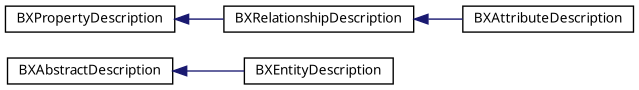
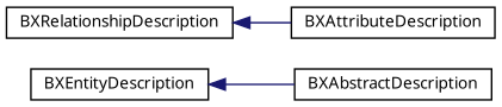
  digraph {
    rankdir=LR
    node [color=black fillcolor=white fontname=LucidaGrande fontsize=10 shape=record style=filled]
    edge [color=midnightblue dir=back fontname=LucidaGrande fontsize=10 labelfontname=LucidaGrande labelfontsize=10 style=solid]
    n1 [height=0.2 label=BXAbstractDescription width=0.4]
    n2 [height=0.2 label=BXEntityDescription width=0.4]
-   n3 [height=0.2 label=BXPropertyDescription width=0.4]
    n4 [height=0.2 label=BXRelationshipDescription width=0.4]
    n5 [height=0.2 label=BXAttributeDescription width=0.4]
-   n1 -> n2
-   n3 -> n4
+   n2 -> n1
    n4 -> n5
  }
